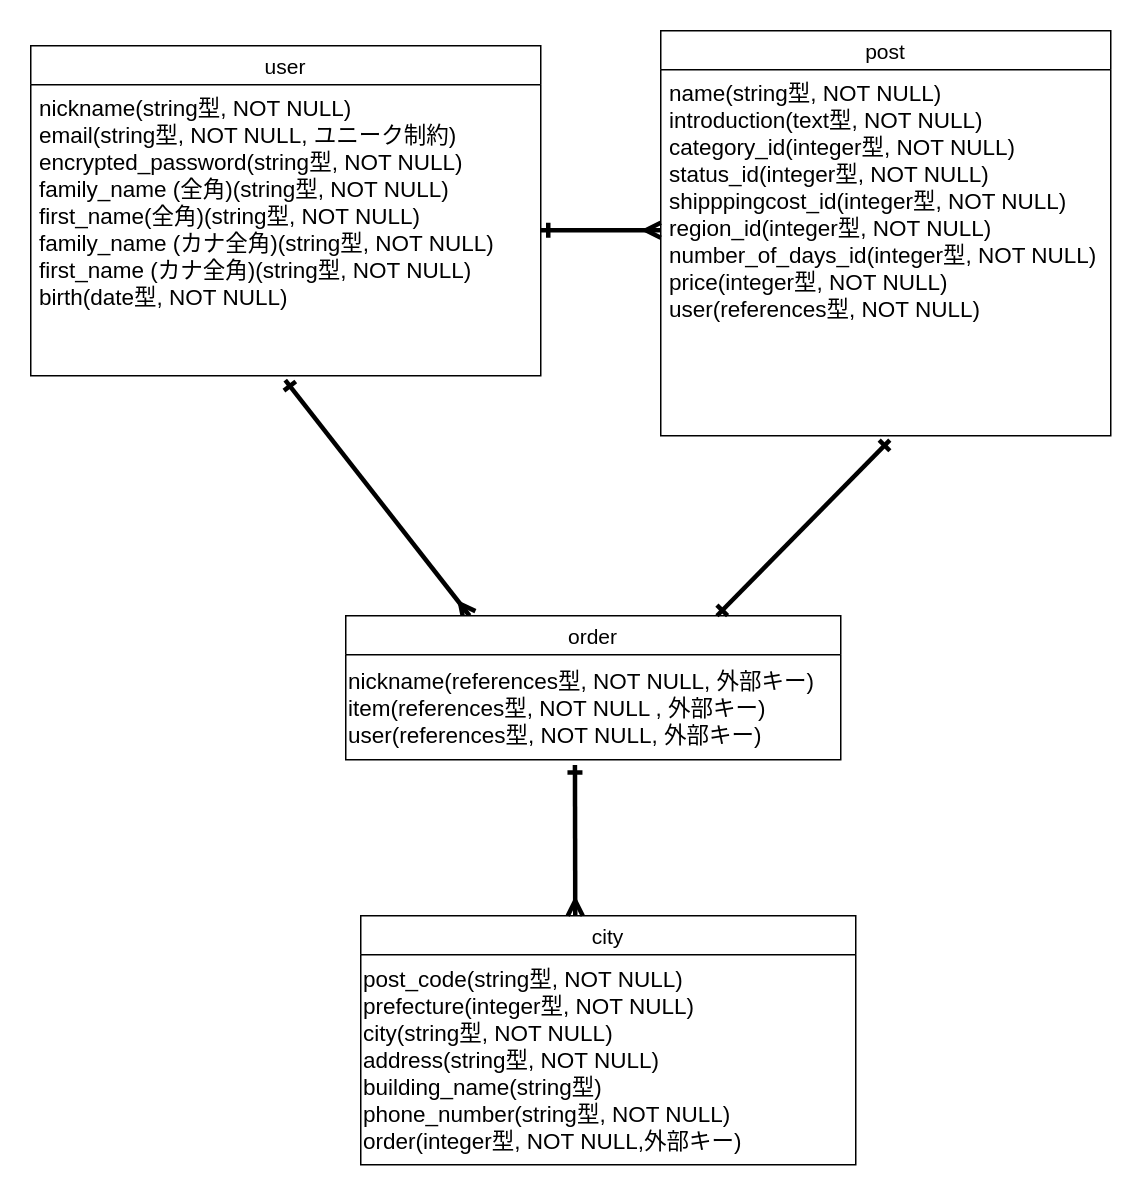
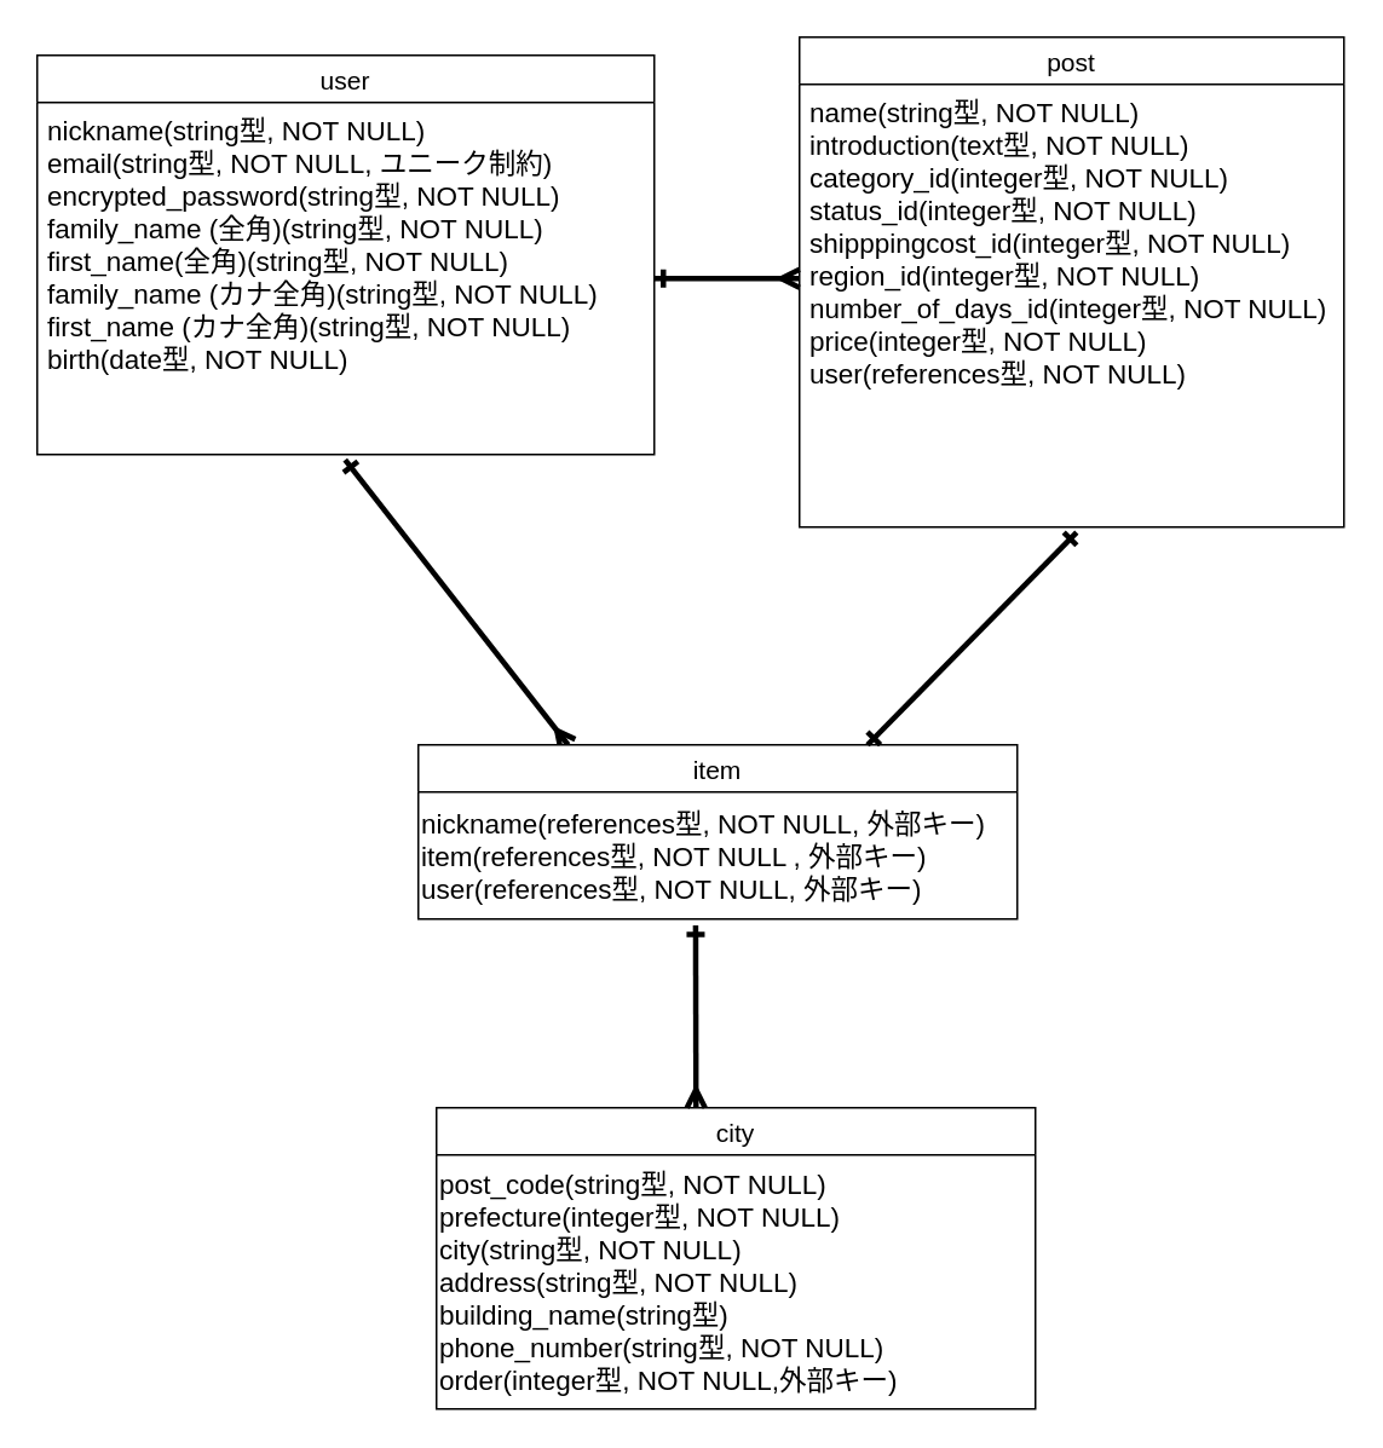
  <mxCell id="0" />
  <mxCell id="1" parent="0" />
  <mxCell id="2" value="user" style="swimlane;fontStyle=0;childLayout=stackLayout;horizontal=1;startSize=26;horizontalStack=0;resizeParent=1;resizeParentMax=0;resizeLast=0;collapsible=1;marginBottom=0;align=center;fontSize=14;strokeWidth=1;rounded=0;" parent="1" vertex="1"><mxGeometry x="20" y="30" width="340" height="220" as="geometry" /></mxCell>
  <mxCell id="3" value="nickname(string型, NOT NULL)&#10;email(string型, NOT NULL, ユニーク制約)&#10;encrypted_password(string型, NOT NULL)&#10;family_name (全角)(string型, NOT NULL)&#10;first_name(全角)(string型, NOT NULL)&#10;family_name (カナ全角)(string型, NOT NULL)&#10;first_name (カナ全角)(string型, NOT NULL)&#10;birth(date型, NOT NULL)&#10;" style="text;strokeColor=none;fillColor=none;spacingLeft=4;spacingRight=4;overflow=hidden;rotatable=0;points=[[0,0.5],[1,0.5]];portConstraint=eastwest;fontSize=15;strokeWidth=1;rounded=0;" parent="2" vertex="1"><mxGeometry y="26" width="340" height="194" as="geometry" /></mxCell>
  <mxCell id="4" value="post" style="swimlane;fontStyle=0;childLayout=stackLayout;horizontal=1;startSize=26;horizontalStack=0;resizeParent=1;resizeParentMax=0;resizeLast=0;collapsible=1;marginBottom=0;align=center;fontSize=14;strokeWidth=1;rounded=0;" parent="1" vertex="1"><mxGeometry x="440" y="20" width="300" height="270" as="geometry" /></mxCell>
  <mxCell id="5" value="name(string型, NOT NULL)&#10;introduction(text型, NOT NULL)&#10;category_id(integer型, NOT NULL)&#10;status_id(integer型, NOT NULL)&#10;shipppingcost_id(integer型, NOT NULL)&#10;region_id(integer型, NOT NULL)&#10;number_of_days_id(integer型, NOT NULL)&#10;price(integer型, NOT NULL)&#10;user(references型, NOT NULL)" style="text;strokeColor=none;fillColor=none;spacingLeft=4;spacingRight=4;overflow=hidden;rotatable=0;points=[[0,0.5],[1,0.5]];portConstraint=eastwest;fontSize=15;strokeWidth=1;rounded=0;" parent="4" vertex="1"><mxGeometry y="26" width="300" height="244" as="geometry" /></mxCell>
  <mxCell id="6" style="edgeStyle=none;html=1;strokeWidth=3;fontSize=15;startArrow=ERmany;startFill=0;endArrow=ERone;endFill=0;exitX=0.25;exitY=0;exitDx=0;exitDy=0;entryX=0.499;entryY=1.015;entryDx=0;entryDy=0;entryPerimeter=0;" parent="1" source="7" target="3" edge="1"><mxGeometry relative="1" as="geometry"><mxPoint x="200" y="260" as="targetPoint" /></mxGeometry></mxCell>
- <mxCell id="7" value="order" style="swimlane;fontStyle=0;childLayout=stackLayout;horizontal=1;startSize=26;horizontalStack=0;resizeParent=1;resizeParentMax=0;resizeLast=0;collapsible=1;marginBottom=0;align=center;fontSize=14;rounded=0;hachureGap=4;strokeColor=default;fontFamily=Helvetica;fontColor=default;swimlaneLine=1;shadow=0;labelBackgroundColor=none;labelBorderColor=none;verticalAlign=middle;" parent="1" vertex="1"><mxGeometry x="230" y="410" width="330" height="96" as="geometry" /></mxCell>
+ <mxCell id="7" value="item" style="swimlane;fontStyle=0;childLayout=stackLayout;horizontal=1;startSize=26;horizontalStack=0;resizeParent=1;resizeParentMax=0;resizeLast=0;collapsible=1;marginBottom=0;align=center;fontSize=14;rounded=0;hachureGap=4;strokeColor=default;fontFamily=Helvetica;fontColor=default;swimlaneLine=1;shadow=0;labelBackgroundColor=none;labelBorderColor=none;verticalAlign=middle;" parent="1" vertex="1"><mxGeometry x="230" y="410" width="330" height="96" as="geometry" /></mxCell>
  <mxCell id="8" value="&lt;font style=&quot;font-size: 15px;&quot;&gt;nickname(references型, NOT NULL, 外部キー)&lt;br&gt;item(references型, NOT NULL , 外部キー)&lt;br&gt;user(references型, NOT NULL, 外部キー)&lt;br&gt;&lt;/font&gt;" style="text;html=1;align=left;verticalAlign=middle;resizable=0;points=[];autosize=1;strokeColor=none;fillColor=none;fontSize=14;fontFamily=Helvetica;fontColor=default;" parent="7" vertex="1"><mxGeometry y="26" width="330" height="70" as="geometry" /></mxCell>
  <mxCell id="9" value="city" style="swimlane;fontStyle=0;childLayout=stackLayout;horizontal=1;startSize=26;horizontalStack=0;resizeParent=1;resizeParentMax=0;resizeLast=0;collapsible=1;marginBottom=0;align=center;fontSize=14;" parent="1" vertex="1"><mxGeometry x="240" y="610" width="330" height="166" as="geometry"><mxRectangle x="460" y="530" width="90" height="30" as="alternateBounds" /></mxGeometry></mxCell>
  <mxCell id="10" style="edgeStyle=none;html=1;strokeWidth=3;startArrow=ERone;startFill=0;endArrow=ERmany;endFill=0;" parent="9" source="11" target="9" edge="1"><mxGeometry relative="1" as="geometry" /></mxCell>
  <mxCell id="11" value="post_code(string型, NOT NULL)&lt;br style=&quot;font-size: 15px;&quot;&gt;prefecture(integer型, NOT NULL)&lt;br style=&quot;font-size: 15px;&quot;&gt;city(string型, NOT NULL)&lt;br style=&quot;font-size: 15px;&quot;&gt;address(string型, NOT NULL)&lt;br style=&quot;font-size: 15px;&quot;&gt;building_name(string型)&lt;br style=&quot;font-size: 15px;&quot;&gt;phone_number(string型, NOT NULL)&lt;br&gt;order(integer型, NOT NULL,外部キー)" style="text;html=1;align=left;verticalAlign=middle;resizable=0;points=[];autosize=1;strokeColor=none;fillColor=none;fontSize=15;fontFamily=Helvetica;fontColor=default;" parent="9" vertex="1"><mxGeometry y="26" width="330" height="140" as="geometry" /></mxCell>
  <mxCell id="12" style="edgeStyle=none;html=1;fontSize=15;startArrow=ERone;startFill=0;endArrow=ERmany;endFill=0;exitX=1;exitY=0.5;exitDx=0;exitDy=0;strokeWidth=3;" parent="1" source="3" edge="1"><mxGeometry relative="1" as="geometry"><Array as="points" /><mxPoint x="440" y="153" as="targetPoint" /></mxGeometry></mxCell>
  <mxCell id="13" style="edgeStyle=none;html=1;strokeWidth=3;fontSize=15;startArrow=ERone;startFill=0;endArrow=ERmany;endFill=0;exitX=0.506;exitY=1.051;exitDx=0;exitDy=0;exitPerimeter=0;" parent="1" edge="1"><mxGeometry relative="1" as="geometry"><mxPoint x="382.8" y="509.57" as="sourcePoint" /><mxPoint x="383" y="610" as="targetPoint" /><Array as="points" /></mxGeometry></mxCell>
  <mxCell id="14" style="edgeStyle=none;html=1;entryX=0.75;entryY=0;entryDx=0;entryDy=0;startArrow=ERone;startFill=0;endArrow=ERone;endFill=0;exitX=0.509;exitY=1.012;exitDx=0;exitDy=0;exitPerimeter=0;strokeWidth=3;" parent="1" source="5" target="7" edge="1"><mxGeometry relative="1" as="geometry" /></mxCell>
